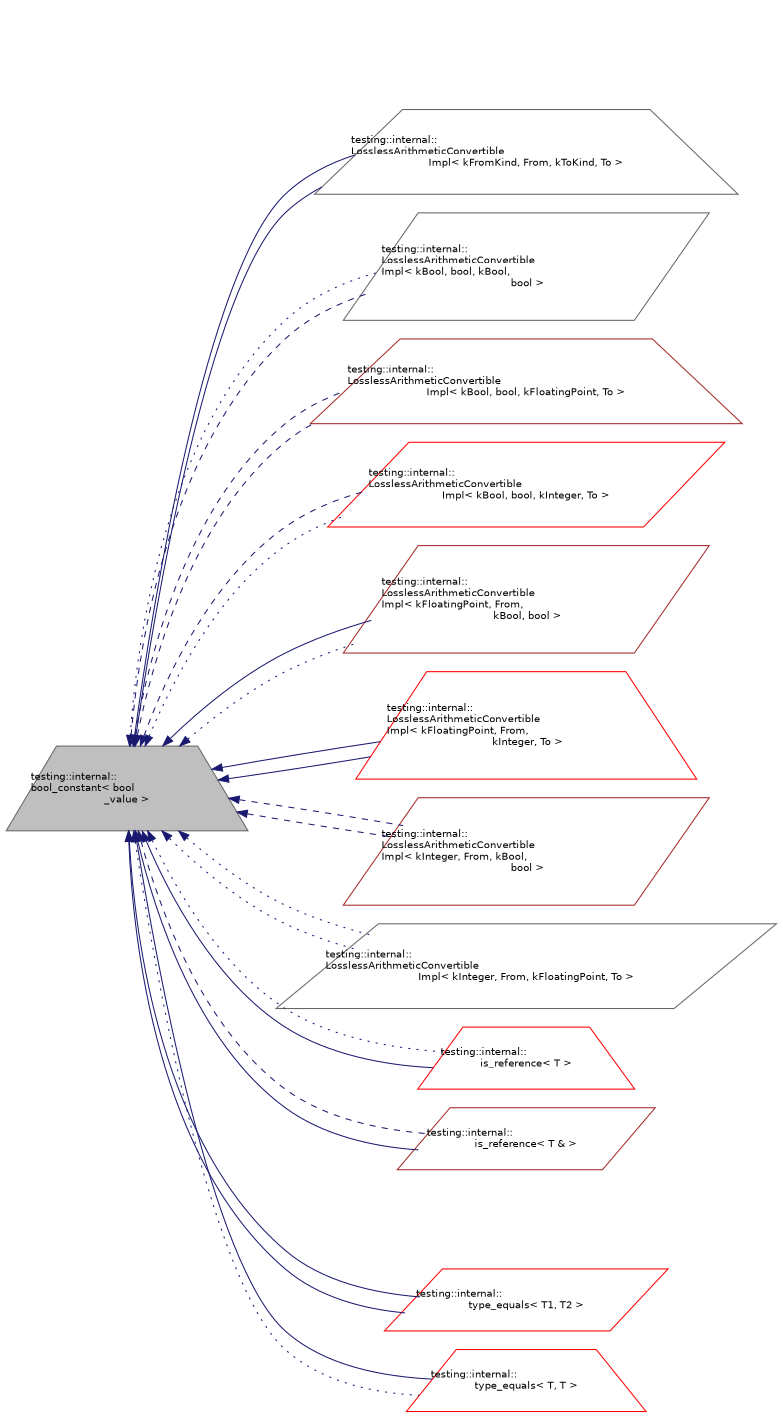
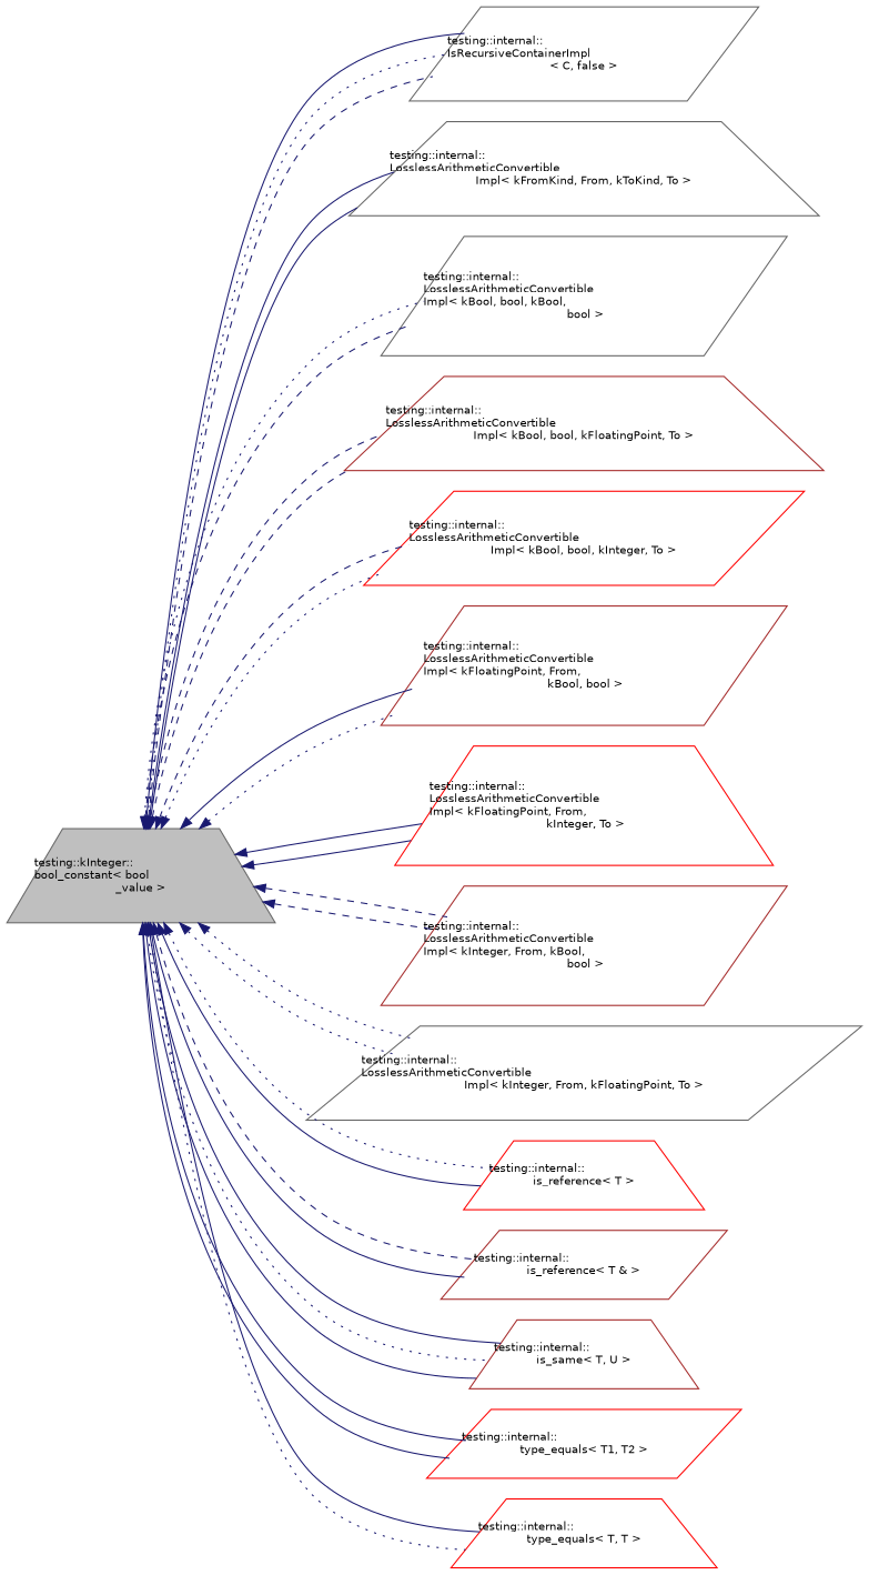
  digraph {
    rankdir=LR
    node [color=gray40 fillcolor=white fontname=Helvetica fontsize=10 shape=parallelogram style=filled]
    edge [color=midnightblue dir=back fontname=Helvetica fontsize=10 labelfontname=Helvetica labelfontsize=10 style=solid]
-   n1 [fillcolor=grey75 fontcolor=black height=0.2 label="testing::internal::\lbool_constant\< bool\l_value \>" shape=trapezium width=0.4]
+   n1 [fillcolor=grey75 fontcolor=black height=0.2 label="testing::kInteger::\lbool_constant\< bool\l_value \>" shape=trapezium width=0.4]
+   n2 [height=0.2 label="testing::internal::\lIsRecursiveContainerImpl\l\< C, false \>" width=0.4]
    n3 [height=0.2 label="testing::internal::\lLosslessArithmeticConvertible\lImpl\< kFromKind, From, kToKind, To \>" shape=trapezium width=0.4]
    n4 [height=0.2 label="testing::internal::\lLosslessArithmeticConvertible\lImpl\< kBool, bool, kBool,\l bool \>" width=0.4]
    n5 [color=brown height=0.2 label="testing::internal::\lLosslessArithmeticConvertible\lImpl\< kBool, bool, kFloatingPoint, To \>" shape=trapezium width=0.4]
    n6 [color=red height=0.2 label="testing::internal::\lLosslessArithmeticConvertible\lImpl\< kBool, bool, kInteger, To \>" width=0.4]
    n7 [color=brown height=0.2 label="testing::internal::\lLosslessArithmeticConvertible\lImpl\< kFloatingPoint, From,\l kBool, bool \>" width=0.4]
    n8 [color=red height=0.2 label="testing::internal::\lLosslessArithmeticConvertible\lImpl\< kFloatingPoint, From,\l kInteger, To \>" shape=trapezium width=0.4]
    n9 [color=brown height=0.2 label="testing::internal::\lLosslessArithmeticConvertible\lImpl\< kInteger, From, kBool,\l bool \>" width=0.4]
    n10 [height=0.2 label="testing::internal::\lLosslessArithmeticConvertible\lImpl\< kInteger, From, kFloatingPoint, To \>" width=0.4]
    n11 [color=red height=0.2 label="testing::internal::\lis_reference\< T \>" shape=trapezium width=0.4]
    n12 [color=brown height=0.2 label="testing::internal::\lis_reference\< T & \>" width=0.4]
+   n13 [color=brown height=0.2 label="testing::internal::\lis_same\< T, U \>" shape=trapezium width=0.4]
    n14 [color=red height=0.2 label="testing::internal::\ltype_equals\< T1, T2 \>" width=0.4]
    n15 [color=red height=0.2 label="testing::internal::\ltype_equals\< T, T \>" shape=trapezium width=0.4]
+   n1 -> n2 [style=dashed]
+   n1 -> n2 [style=dotted]
+   n1 -> n2
    n1 -> n3
    n1 -> n3
    n1 -> n4 [style=dashed]
    n1 -> n4 [style=dotted]
    n1 -> n5 [style=dashed]
    n1 -> n5 [style=dashed]
    n1 -> n6 [style=dotted]
    n1 -> n6 [style=dashed]
    n1 -> n7 [style=dotted]
    n1 -> n7
    n1 -> n8
    n1 -> n8
    n1 -> n9 [style=dashed]
    n1 -> n9 [style=dashed]
    n1 -> n10 [style=dotted]
    n1 -> n10 [style=dotted]
    n1 -> n11
    n1 -> n11 [style=dotted]
    n1 -> n12
    n1 -> n12 [style=dashed]
+   n1 -> n13
+   n1 -> n13 [style=dotted]
+   n1 -> n13
    n1 -> n14
    n1 -> n14
    n1 -> n15 [style=dotted]
    n1 -> n15
  }
